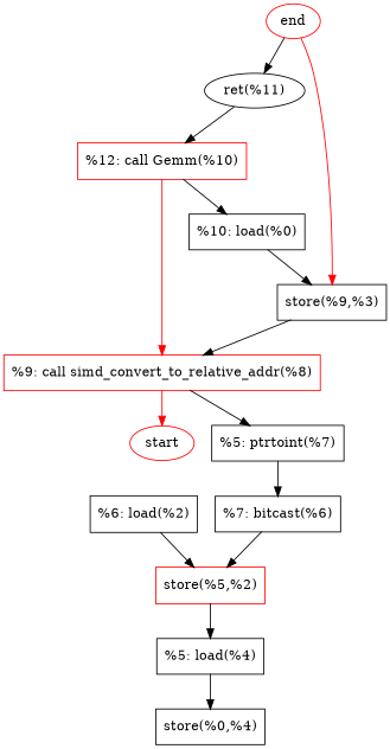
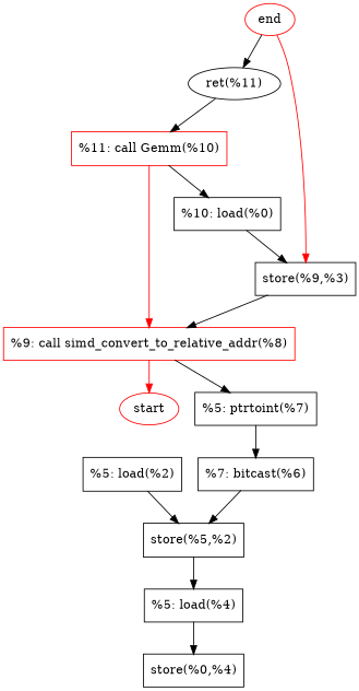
  digraph {
    node [shape=record]
    n1 [color=red label=start shape=ellipse]
    n2 [color=red label=end shape=ellipse]
    n3 [label="ret(%11)" shape=ellipse]
    n4 [label="store(%9,%3)"]
-   n5 [color=red label="%12: call Gemm(%10)"]
+   n5 [color=red label="%11: call Gemm(%10)"]
    n6 [color=red label="%9: call simd_convert_to_relative_addr(%8)"]
    n7 [label="%10: load(%0)"]
    n8 [label="store(%0,%4)"]
    n9 [label="%5: load(%4)"]
-   n10 [label="store(%5,%2)" color=red]
-   n11 [label="%6: load(%2)"]
+   n10 [label="store(%5,%2)"]
+   n11 [label="%5: load(%2)"]
    n12 [label="%7: bitcast(%6)"]
    n13 [label="%5: ptrtoint(%7)"]
    n2 -> n3 [color=black weight=100]
    n2 -> n4 [color=red weight=100]
    n3 -> n5
    n4 -> n6
    n5 -> n6 [color=red weight=100]
    n5 -> n7
    n6 -> n1 [color=red weight=100]
    n6 -> n13
    n7 -> n4
    n9 -> n8
    n10 -> n9
    n11 -> n10
    n12 -> n10
    n13 -> n12
  }
